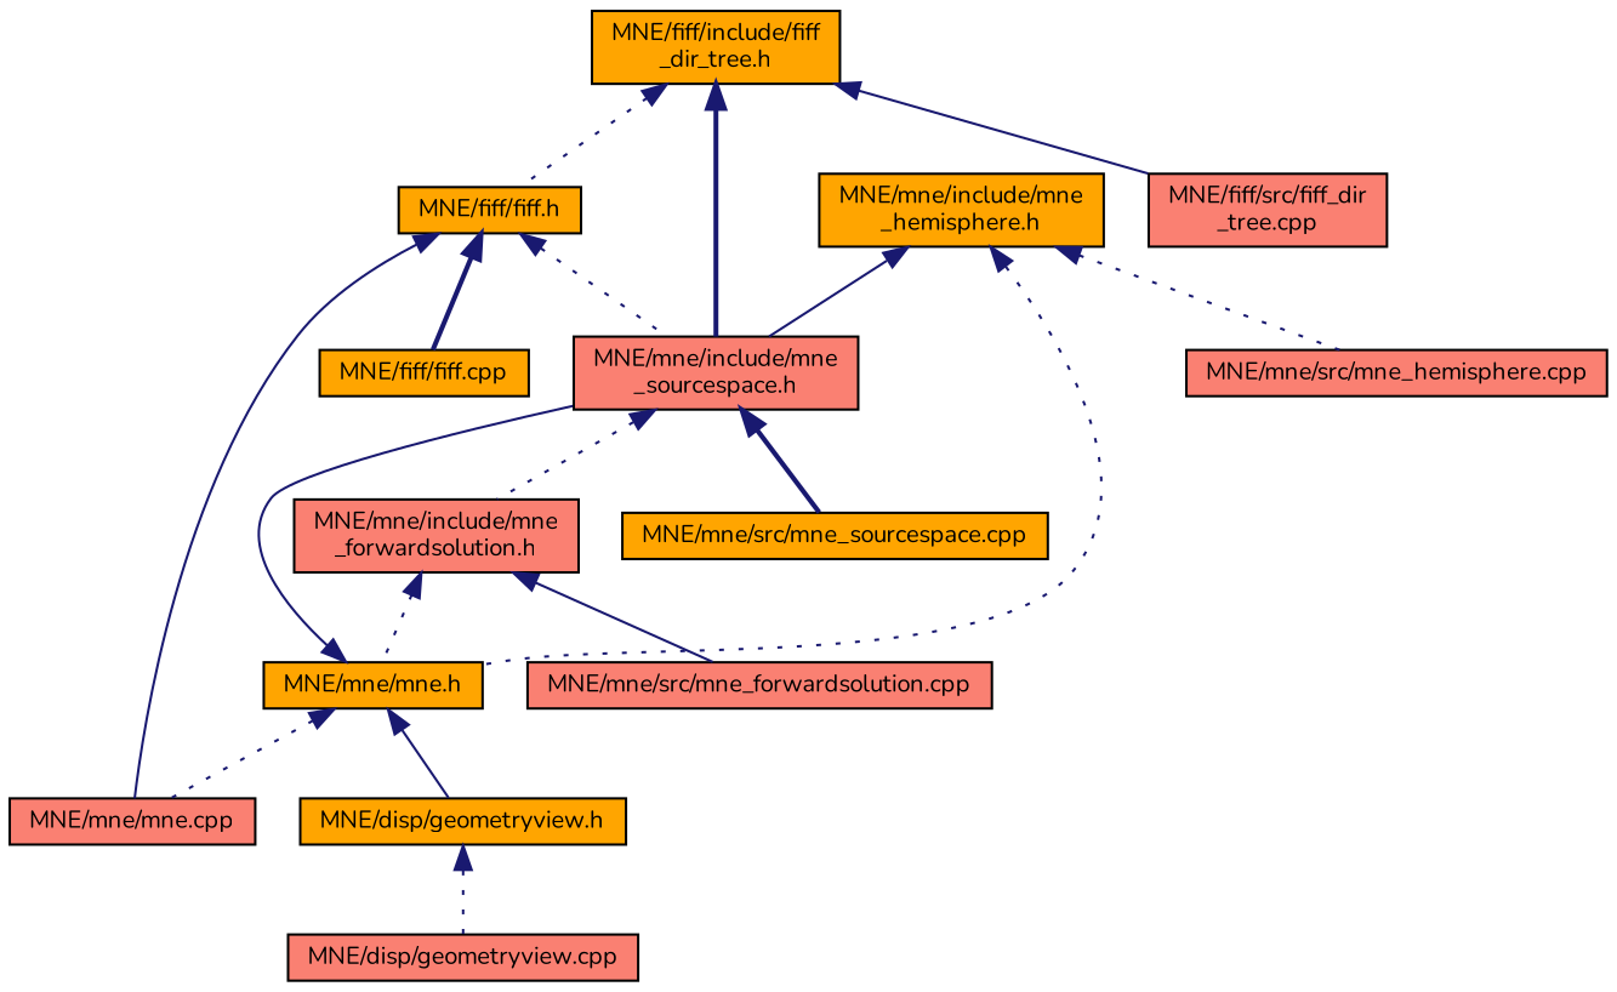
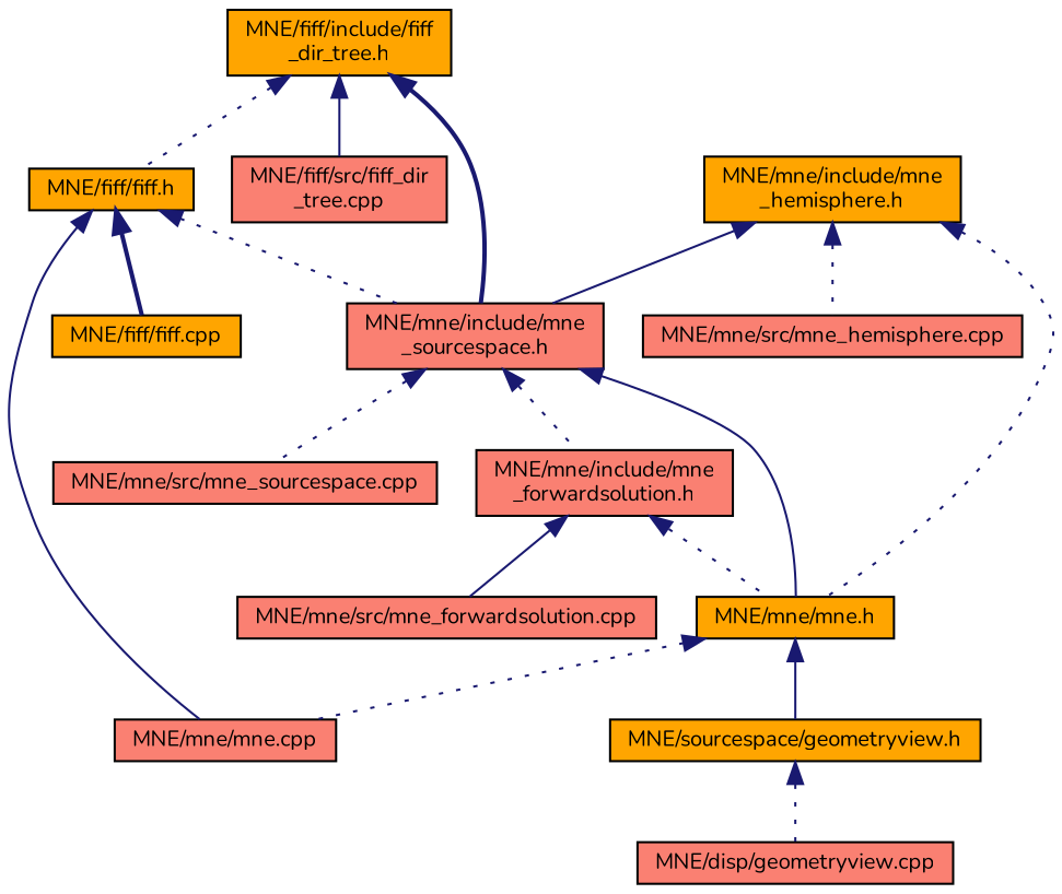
  digraph {
    fontname=Nunito
    node [color=black fillcolor=orange fontname=Nunito fontsize=10 shape=record style=filled]
    edge [color=midnightblue dir=back fontname=Nunito fontsize=10 labelfontname=Helvetica labelfontsize=10 style=dotted]
    n1 [fontcolor=black height=0.2 label="MNE/fiff/include/fiff\l_dir_tree.h" width=0.4]
    n2 [height=0.2 label="MNE/fiff/fiff.h" width=0.4]
    n3 [fillcolor=salmon height=0.2 label="MNE/mne/include/mne\l_sourcespace.h" width=0.4]
    n4 [fillcolor=salmon height=0.2 label="MNE/fiff/src/fiff_dir\l_tree.cpp" width=0.4]
    n5 [fillcolor=salmon height=0.2 label="MNE/mne/mne.cpp" width=0.4]
    n6 [height=0.2 label="MNE/fiff/fiff.cpp" width=0.4]
    n7 [height=0.2 label="MNE/mne/mne.h" width=0.4]
    n8 [fillcolor=salmon height=0.2 label="MNE/mne/include/mne\l_forwardsolution.h" width=0.4]
-   n9 [height=0.2 label="MNE/mne/src/mne_sourcespace.cpp" width=0.4]
+   n9 [fillcolor=salmon height=0.2 label="MNE/mne/src/mne_sourcespace.cpp" width=0.4]
    n10 [height=0.2 label="MNE/mne/include/mne\l_hemisphere.h" width=0.4]
    n11 [fillcolor=salmon height=0.2 label="MNE/mne/src/mne_hemisphere.cpp" width=0.4]
-   n12 [height=0.2 label="MNE/disp/geometryview.h" width=0.4]
+   n12 [height=0.2 label="MNE/sourcespace/geometryview.h" width=0.4]
    n13 [fillcolor=salmon height=0.2 label="MNE/mne/src/mne_forwardsolution.cpp" width=0.4]
    n14 [fillcolor=salmon height=0.2 label="MNE/disp/geometryview.cpp" width=0.4]
    n1 -> n2
    n1 -> n3 [style=bold]
    n1 -> n4 [style=solid]
    n2 -> n3
    n2 -> n5 [style=solid]
    n2 -> n6 [style=bold]
-   n7 -> n3 [style=solid]
+   n3 -> n7 [style=solid]
    n3 -> n8
-   n3 -> n9 [style=bold]
+   n3 -> n9
    n7 -> n5
    n7 -> n12 [style=solid]
    n8 -> n7
    n8 -> n13 [style=solid]
    n10 -> n3 [style=solid]
    n10 -> n7
    n10 -> n11
    n12 -> n14
  }
